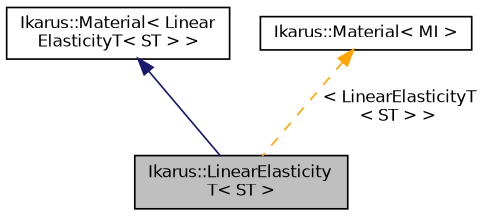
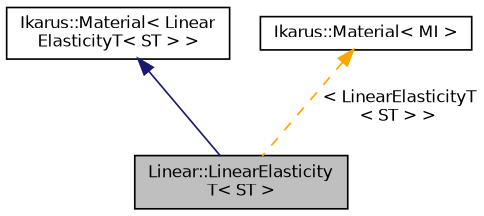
  digraph {
    node [color=black fillcolor=white fontname=Helvetica fontsize=10 shape=record style=filled]
    edge [dir=back fontname=Helvetica fontsize=10 labelfontname=Helvetica labelfontsize=10]
-   n1 [fillcolor=grey75 fontcolor=black height=0.2 label="Ikarus::LinearElasticity\lT\< ST \>" width=0.4]
+   n1 [fillcolor=grey75 fontcolor=black height=0.2 label="Linear::LinearElasticity\lT\< ST \>" width=0.4]
    n2 [height=0.2 label="Ikarus::Material\< Linear\lElasticityT\< ST \> \>" width=0.4]
    n3 [height=0.2 label="Ikarus::Material\< MI \>" width=0.4]
    n2 -> n1 [color=midnightblue style=solid]
    n3 -> n1 [color=orange label=" \< LinearElasticityT\l\< ST \> \>" style=dashed]
  }
